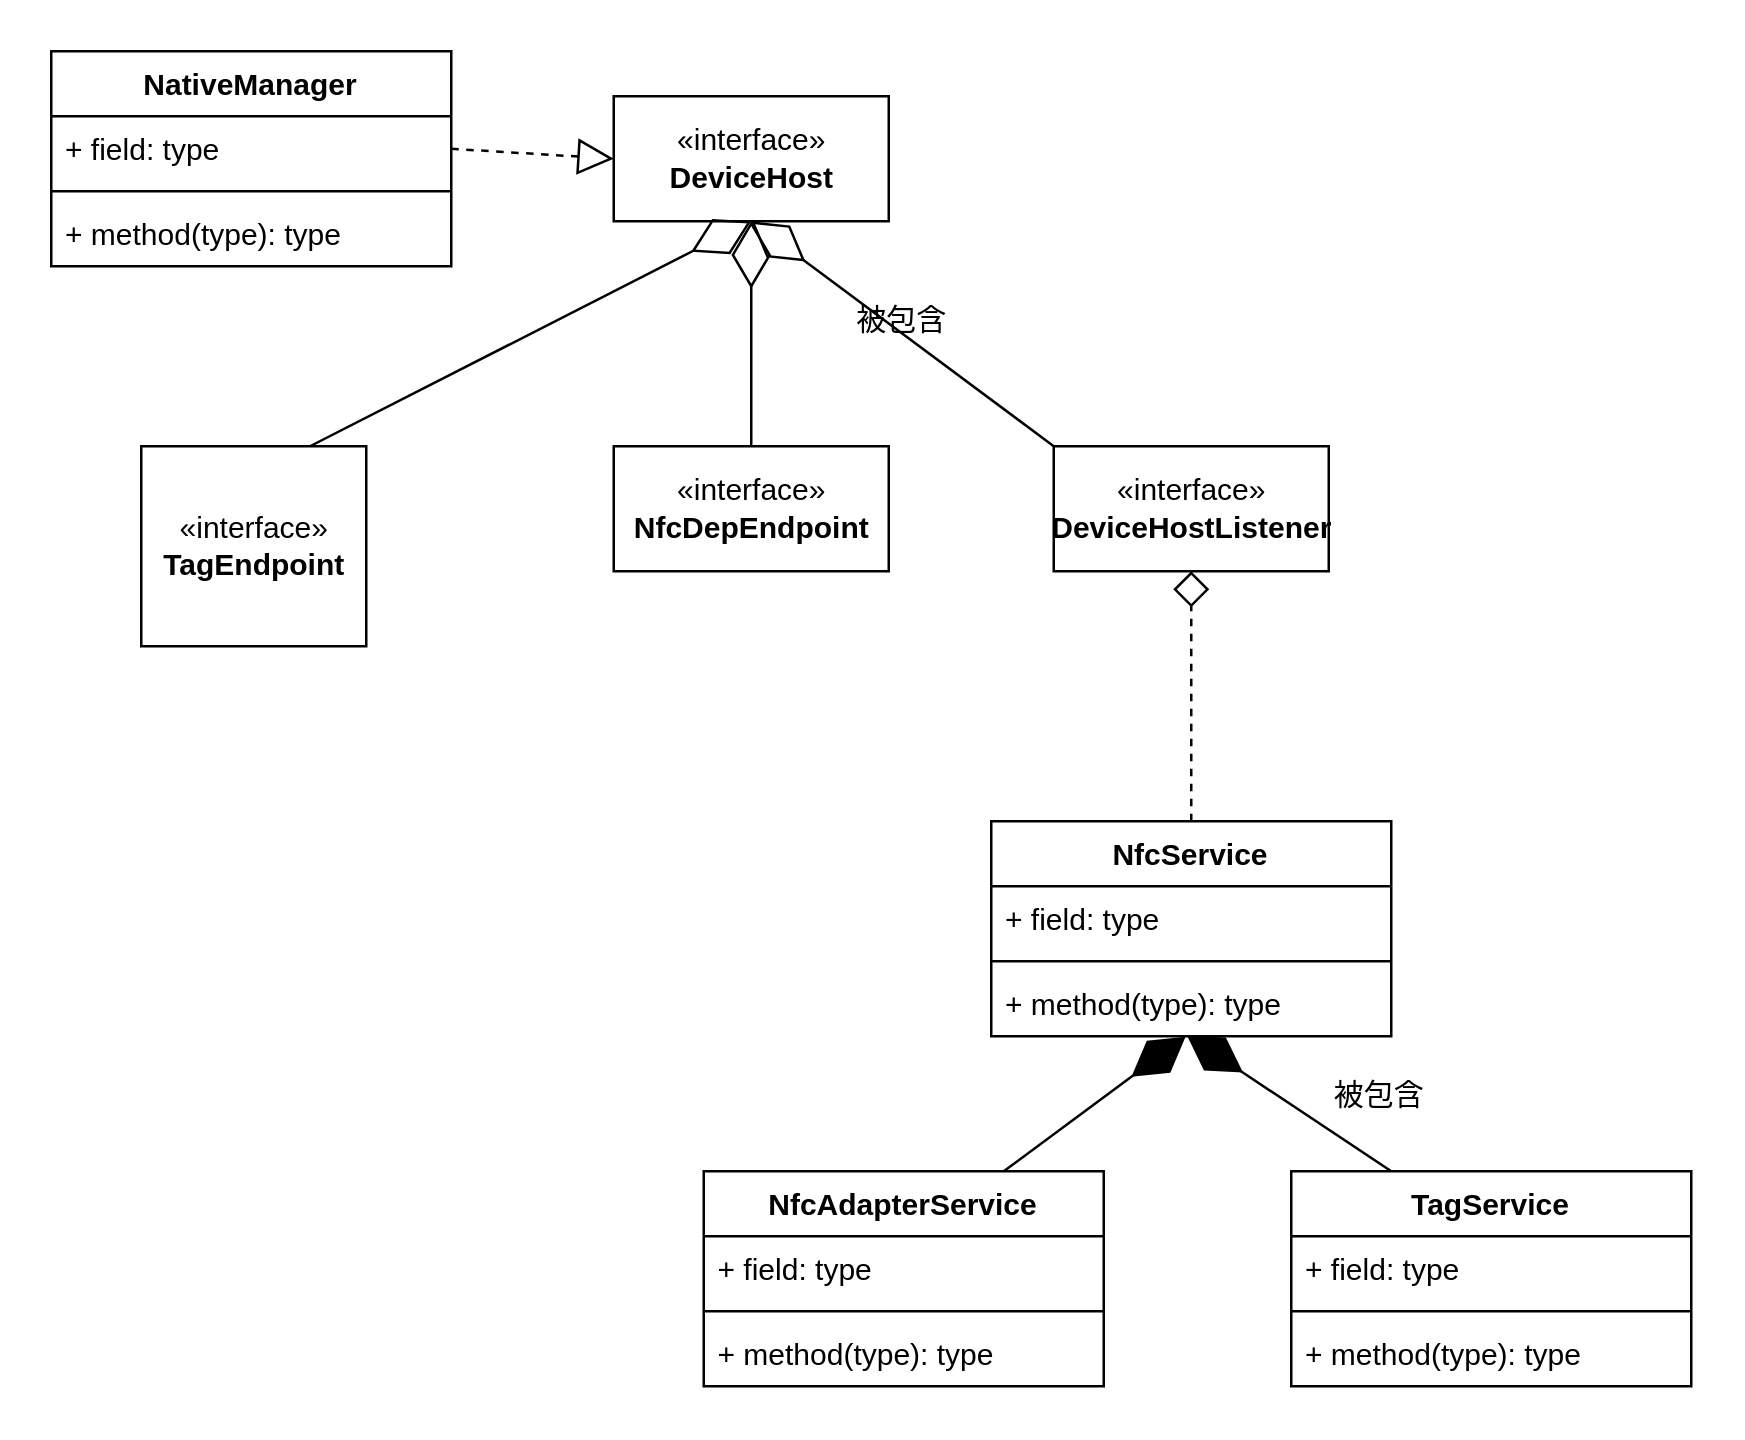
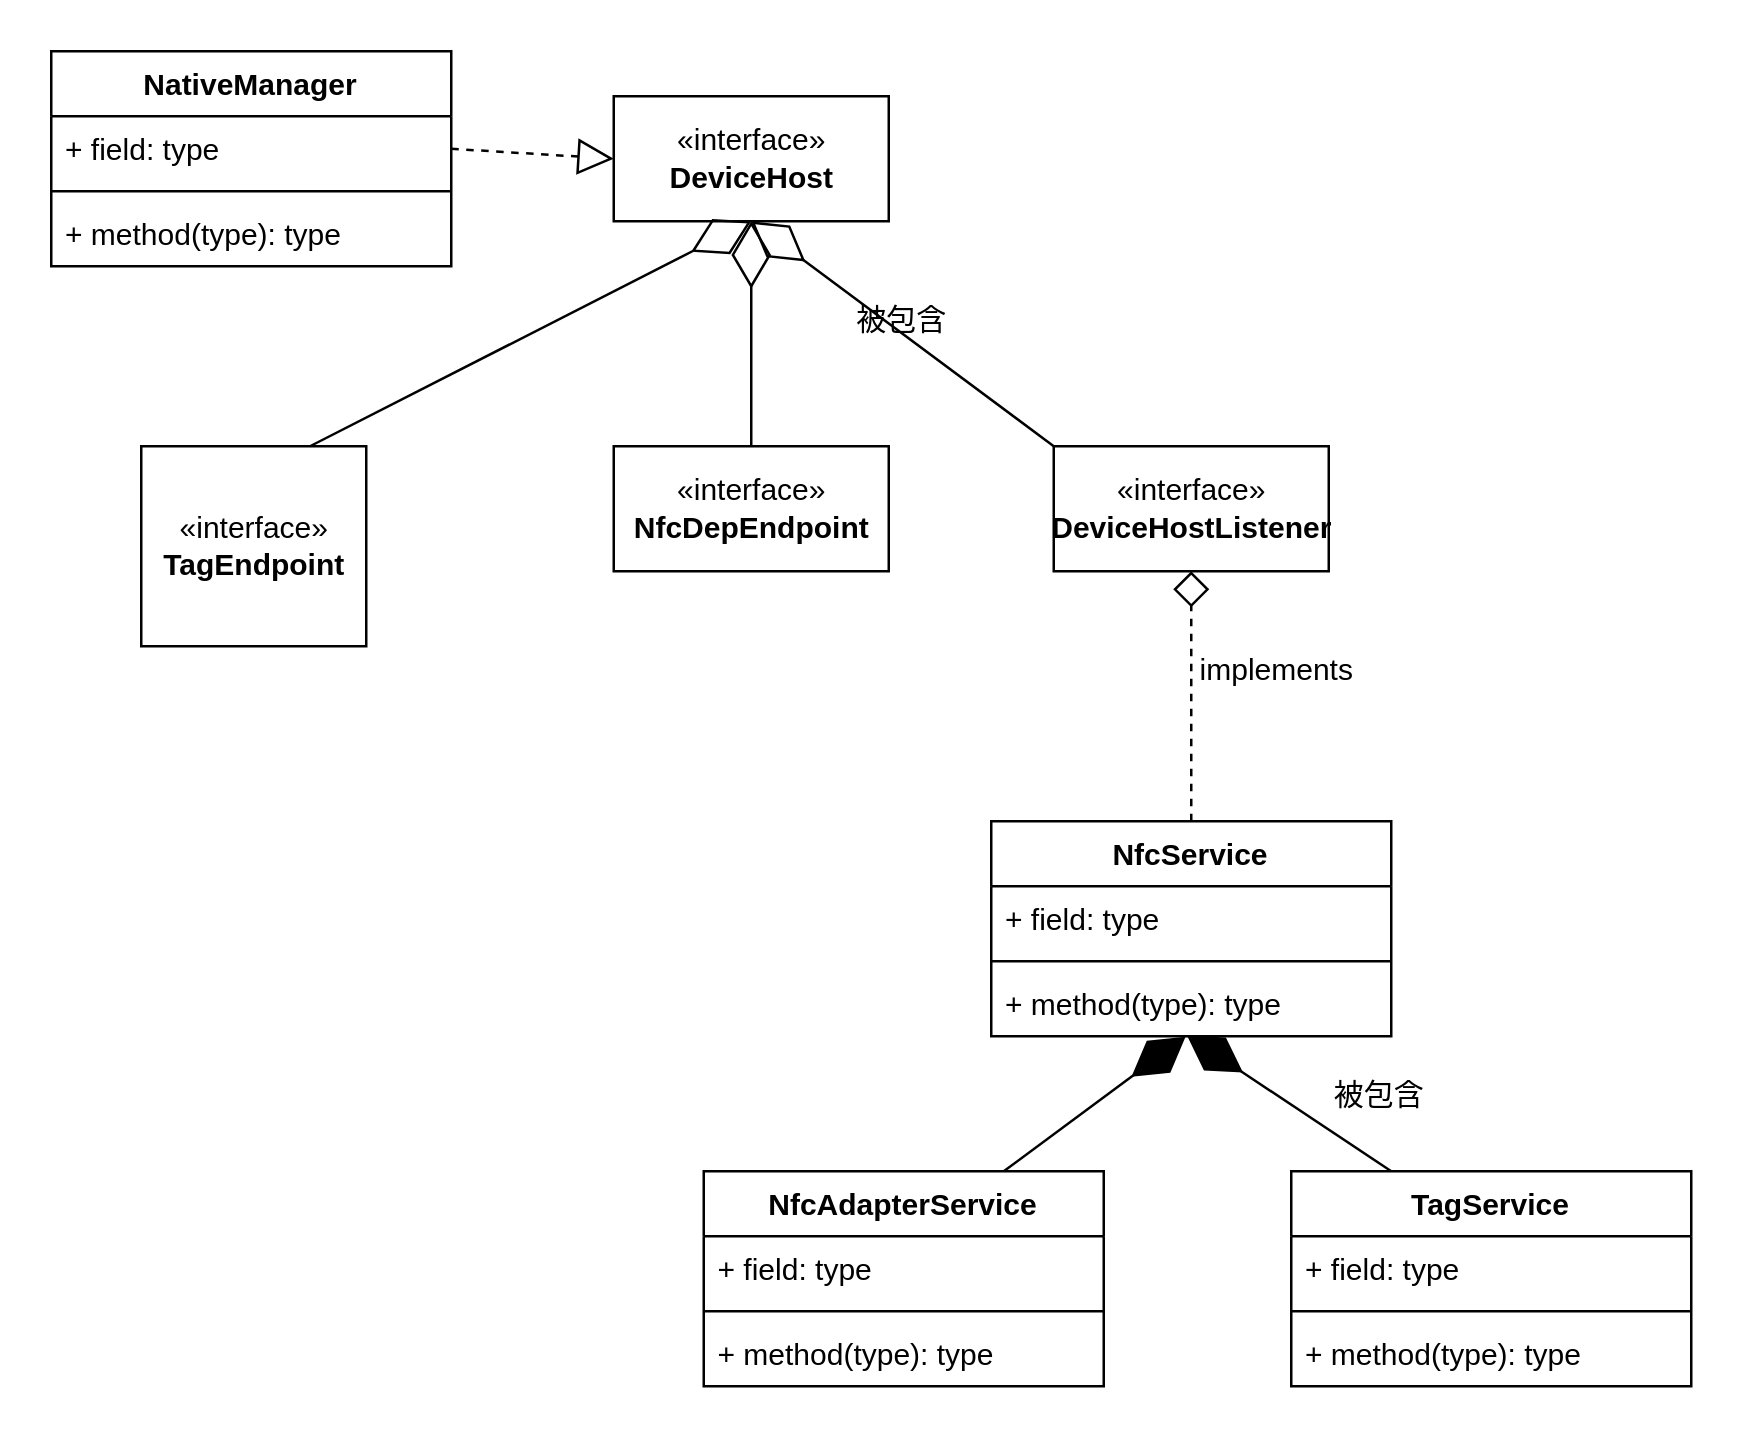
  <mxCell id="0" />
  <mxCell id="1" parent="0" />
  <mxCell id="2" value="NfcService" style="swimlane;fontStyle=1;align=center;verticalAlign=top;childLayout=stackLayout;horizontal=1;startSize=26;horizontalStack=0;resizeParent=1;resizeParentMax=0;resizeLast=0;collapsible=1;marginBottom=0;" parent="1" vertex="1"><mxGeometry x="396" y="328" width="160" height="86" as="geometry" /></mxCell>
  <mxCell id="3" value="+ field: type" style="text;strokeColor=none;fillColor=none;align=left;verticalAlign=top;spacingLeft=4;spacingRight=4;overflow=hidden;rotatable=0;points=[[0,0.5],[1,0.5]];portConstraint=eastwest;" parent="2" vertex="1"><mxGeometry y="26" width="160" height="26" as="geometry" /></mxCell>
  <mxCell id="4" value="" style="line;strokeWidth=1;fillColor=none;align=left;verticalAlign=middle;spacingTop=-1;spacingLeft=3;spacingRight=3;rotatable=0;labelPosition=right;points=[];portConstraint=eastwest;" parent="2" vertex="1"><mxGeometry y="52" width="160" height="8" as="geometry" /></mxCell>
  <mxCell id="5" value="+ method(type): type" style="text;strokeColor=none;fillColor=none;align=left;verticalAlign=top;spacingLeft=4;spacingRight=4;overflow=hidden;rotatable=0;points=[[0,0.5],[1,0.5]];portConstraint=eastwest;" parent="2" vertex="1"><mxGeometry y="60" width="160" height="26" as="geometry" /></mxCell>
  <mxCell id="6" value="«interface»&lt;br&gt;&lt;b&gt;DeviceHostListener&lt;br&gt;&lt;/b&gt;" style="html=1;" parent="1" vertex="1"><mxGeometry x="421" y="178" width="110" height="50" as="geometry" /></mxCell>
  <mxCell id="7" value="" style="endArrow=diamond;dashed=1;endFill=0;endSize=12;html=1;rounded=0;entryX=0.5;entryY=1;entryDx=0;entryDy=0;exitX=0.5;exitY=0;exitDx=0;exitDy=0;" parent="1" source="2" target="6" edge="1"><mxGeometry width="160" relative="1" as="geometry"><mxPoint x="406" y="228" as="sourcePoint" /><mxPoint x="566" y="228" as="targetPoint" /></mxGeometry></mxCell>
+ <mxCell id="8" value="implements" style="text;html=1;resizable=0;autosize=1;align=center;verticalAlign=middle;points=[];fillColor=none;strokeColor=none;rounded=0;" parent="1" vertex="1"><mxGeometry x="470" y="258" width="80" height="20" as="geometry" /></mxCell>
  <mxCell id="9" value="«interface»&lt;br&gt;&lt;b&gt;DeviceHost&lt;/b&gt;" style="html=1;" parent="1" vertex="1"><mxGeometry x="245" y="38" width="110" height="50" as="geometry" /></mxCell>
  <mxCell id="10" value="被包含" style="text;html=1;resizable=0;autosize=1;align=center;verticalAlign=middle;points=[];fillColor=none;strokeColor=none;rounded=0;" parent="1" vertex="1"><mxGeometry x="335" y="118" width="50" height="20" as="geometry" /></mxCell>
  <mxCell id="11" value="NativeManager" style="swimlane;fontStyle=1;align=center;verticalAlign=top;childLayout=stackLayout;horizontal=1;startSize=26;horizontalStack=0;resizeParent=1;resizeParentMax=0;resizeLast=0;collapsible=1;marginBottom=0;" parent="1" vertex="1"><mxGeometry x="20" y="20" width="160" height="86" as="geometry" /></mxCell>
  <mxCell id="12" value="+ field: type" style="text;strokeColor=none;fillColor=none;align=left;verticalAlign=top;spacingLeft=4;spacingRight=4;overflow=hidden;rotatable=0;points=[[0,0.5],[1,0.5]];portConstraint=eastwest;" parent="11" vertex="1"><mxGeometry y="26" width="160" height="26" as="geometry" /></mxCell>
  <mxCell id="13" value="" style="line;strokeWidth=1;fillColor=none;align=left;verticalAlign=middle;spacingTop=-1;spacingLeft=3;spacingRight=3;rotatable=0;labelPosition=right;points=[];portConstraint=eastwest;" parent="11" vertex="1"><mxGeometry y="52" width="160" height="8" as="geometry" /></mxCell>
  <mxCell id="14" value="+ method(type): type" style="text;strokeColor=none;fillColor=none;align=left;verticalAlign=top;spacingLeft=4;spacingRight=4;overflow=hidden;rotatable=0;points=[[0,0.5],[1,0.5]];portConstraint=eastwest;" parent="11" vertex="1"><mxGeometry y="60" width="160" height="26" as="geometry" /></mxCell>
  <mxCell id="15" value="" style="endArrow=block;dashed=1;endFill=0;endSize=12;html=1;rounded=0;entryX=0;entryY=0.5;entryDx=0;entryDy=0;exitX=1;exitY=0.5;exitDx=0;exitDy=0;" parent="1" source="12" target="9" edge="1"><mxGeometry width="160" relative="1" as="geometry"><mxPoint x="60" y="268" as="sourcePoint" /><mxPoint x="220" y="268" as="targetPoint" /></mxGeometry></mxCell>
  <mxCell id="16" value="" style="endArrow=diamondThin;endFill=0;endSize=24;html=1;rounded=0;entryX=0.5;entryY=1;entryDx=0;entryDy=0;exitX=0;exitY=0;exitDx=0;exitDy=0;" edge="1" parent="1" source="6" target="9"><mxGeometry width="160" relative="1" as="geometry"><mxPoint x="260" y="208" as="sourcePoint" /><mxPoint x="420" y="208" as="targetPoint" /></mxGeometry></mxCell>
  <mxCell id="17" value="TagService" style="swimlane;fontStyle=1;align=center;verticalAlign=top;childLayout=stackLayout;horizontal=1;startSize=26;horizontalStack=0;resizeParent=1;resizeParentMax=0;resizeLast=0;collapsible=1;marginBottom=0;" vertex="1" parent="1"><mxGeometry x="516" y="468" width="160" height="86" as="geometry" /></mxCell>
  <mxCell id="18" value="+ field: type" style="text;strokeColor=none;fillColor=none;align=left;verticalAlign=top;spacingLeft=4;spacingRight=4;overflow=hidden;rotatable=0;points=[[0,0.5],[1,0.5]];portConstraint=eastwest;" vertex="1" parent="17"><mxGeometry y="26" width="160" height="26" as="geometry" /></mxCell>
  <mxCell id="19" value="" style="line;strokeWidth=1;fillColor=none;align=left;verticalAlign=middle;spacingTop=-1;spacingLeft=3;spacingRight=3;rotatable=0;labelPosition=right;points=[];portConstraint=eastwest;" vertex="1" parent="17"><mxGeometry y="52" width="160" height="8" as="geometry" /></mxCell>
  <mxCell id="20" value="+ method(type): type" style="text;strokeColor=none;fillColor=none;align=left;verticalAlign=top;spacingLeft=4;spacingRight=4;overflow=hidden;rotatable=0;points=[[0,0.5],[1,0.5]];portConstraint=eastwest;" vertex="1" parent="17"><mxGeometry y="60" width="160" height="26" as="geometry" /></mxCell>
  <mxCell id="21" value="" style="endArrow=diamondThin;endFill=1;endSize=24;html=1;rounded=0;exitX=0.25;exitY=0;exitDx=0;exitDy=0;entryX=0.489;entryY=0.985;entryDx=0;entryDy=0;entryPerimeter=0;" edge="1" parent="1" source="17" target="5"><mxGeometry width="160" relative="1" as="geometry"><mxPoint x="406" y="468" as="sourcePoint" /><mxPoint x="566" y="468" as="targetPoint" /></mxGeometry></mxCell>
  <mxCell id="22" value="被包含" style="text;html=1;resizable=0;autosize=1;align=center;verticalAlign=middle;points=[];fillColor=none;strokeColor=none;rounded=0;" vertex="1" parent="1"><mxGeometry x="526" y="428" width="50" height="20" as="geometry" /></mxCell>
  <mxCell id="23" value="NfcAdapterService" style="swimlane;fontStyle=1;align=center;verticalAlign=top;childLayout=stackLayout;horizontal=1;startSize=26;horizontalStack=0;resizeParent=1;resizeParentMax=0;resizeLast=0;collapsible=1;marginBottom=0;" vertex="1" parent="1"><mxGeometry x="281" y="468" width="160" height="86" as="geometry" /></mxCell>
  <mxCell id="24" value="+ field: type" style="text;strokeColor=none;fillColor=none;align=left;verticalAlign=top;spacingLeft=4;spacingRight=4;overflow=hidden;rotatable=0;points=[[0,0.5],[1,0.5]];portConstraint=eastwest;" vertex="1" parent="23"><mxGeometry y="26" width="160" height="26" as="geometry" /></mxCell>
  <mxCell id="25" value="" style="line;strokeWidth=1;fillColor=none;align=left;verticalAlign=middle;spacingTop=-1;spacingLeft=3;spacingRight=3;rotatable=0;labelPosition=right;points=[];portConstraint=eastwest;" vertex="1" parent="23"><mxGeometry y="52" width="160" height="8" as="geometry" /></mxCell>
  <mxCell id="26" value="+ method(type): type" style="text;strokeColor=none;fillColor=none;align=left;verticalAlign=top;spacingLeft=4;spacingRight=4;overflow=hidden;rotatable=0;points=[[0,0.5],[1,0.5]];portConstraint=eastwest;" vertex="1" parent="23"><mxGeometry y="60" width="160" height="26" as="geometry" /></mxCell>
  <mxCell id="27" value="" style="endArrow=diamondThin;endFill=1;endSize=24;html=1;rounded=0;exitX=0.75;exitY=0;exitDx=0;exitDy=0;entryX=0.486;entryY=1.006;entryDx=0;entryDy=0;entryPerimeter=0;" edge="1" parent="1" source="23" target="5"><mxGeometry width="160" relative="1" as="geometry"><mxPoint x="196" y="418" as="sourcePoint" /><mxPoint x="476" y="408" as="targetPoint" /></mxGeometry></mxCell>
  <mxCell id="28" value="«interface»&lt;br&gt;&lt;b&gt;TagEndpoint&lt;/b&gt;" style="html=1;" vertex="1" parent="1"><mxGeometry x="56" y="178" width="90" height="80" as="geometry" /></mxCell>
  <mxCell id="29" value="" style="endArrow=diamondThin;endFill=0;endSize=24;html=1;rounded=0;exitX=0.75;exitY=0;exitDx=0;exitDy=0;" edge="1" parent="1" source="28"><mxGeometry width="160" relative="1" as="geometry"><mxPoint x="130" y="188" as="sourcePoint" /><mxPoint x="300" y="88" as="targetPoint" /></mxGeometry></mxCell>
  <mxCell id="30" value="«interface»&lt;br&gt;&lt;b&gt;NfcDepEndpoint&lt;/b&gt;" style="html=1;" vertex="1" parent="1"><mxGeometry x="245" y="178" width="110" height="50" as="geometry" /></mxCell>
  <mxCell id="31" value="" style="endArrow=diamondThin;endFill=0;endSize=24;html=1;rounded=0;exitX=0.5;exitY=0;exitDx=0;exitDy=0;" edge="1" parent="1" source="30"><mxGeometry width="160" relative="1" as="geometry"><mxPoint x="240" y="158" as="sourcePoint" /><mxPoint x="300" y="88" as="targetPoint" /></mxGeometry></mxCell>
